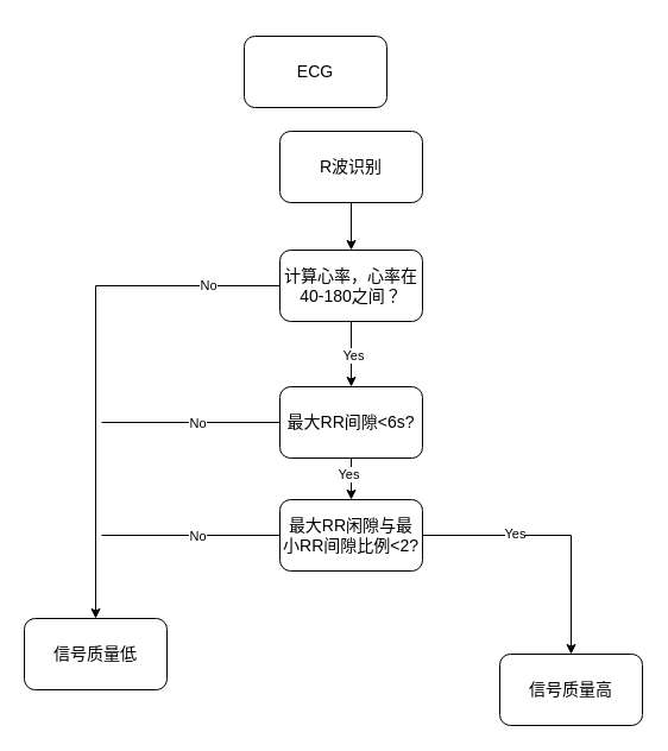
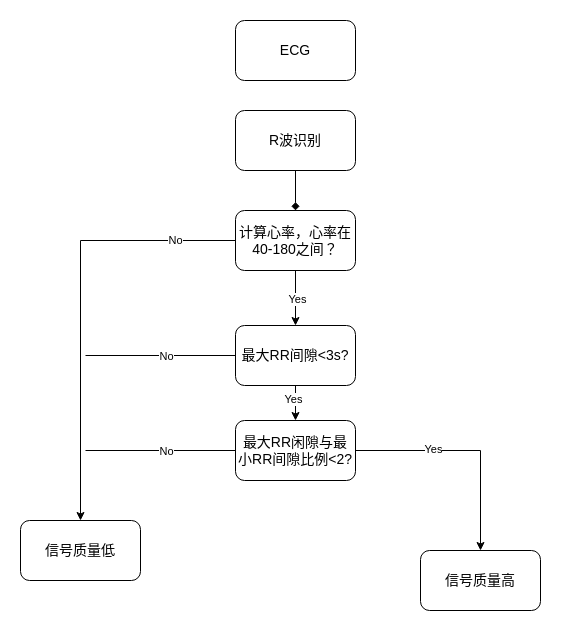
  <mxCell id="0" />
  <mxCell id="1" parent="0" />
- <mxCell id="2" value="&lt;font style=&quot;font-size: 14px&quot;&gt;ECG&lt;/font&gt;" style="rounded=1;whiteSpace=wrap;html=1;" vertex="1" parent="1"><mxGeometry x="205" y="30" width="120" height="60" as="geometry" /></mxCell>
- <mxCell id="3" value="" style="edgeStyle=orthogonalEdgeStyle;rounded=0;orthogonalLoop=1;jettySize=auto;html=1;" edge="1" parent="1" source="4" target="9"><mxGeometry relative="1" as="geometry" /></mxCell>
+ <mxCell id="2" value="&lt;font style=&quot;font-size: 14px&quot;&gt;ECG&lt;/font&gt;" style="rounded=1;whiteSpace=wrap;html=1;" vertex="1" parent="1"><mxGeometry x="235" y="20" width="120" height="60" as="geometry" /></mxCell>
+ <mxCell id="3" value="" style="edgeStyle=orthogonalEdgeStyle;rounded=0;orthogonalLoop=1;jettySize=auto;html=1;endArrow=diamond;" edge="1" parent="1" source="4" target="9"><mxGeometry relative="1" as="geometry" /></mxCell>
  <mxCell id="4" value="&lt;font style=&quot;font-size: 14px&quot;&gt;R波识别&lt;/font&gt;" style="whiteSpace=wrap;html=1;rounded=1;" vertex="1" parent="1"><mxGeometry x="235" y="110" width="120" height="60" as="geometry" /></mxCell>
  <mxCell id="5" value="" style="edgeStyle=orthogonalEdgeStyle;rounded=0;orthogonalLoop=1;jettySize=auto;html=1;" edge="1" parent="1" source="9" target="12"><mxGeometry relative="1" as="geometry" /></mxCell>
  <mxCell id="6" value="Yes" style="edgeLabel;html=1;align=center;verticalAlign=middle;resizable=0;points=[];" vertex="1" connectable="0" parent="5"><mxGeometry x="0.025" y="1" relative="1" as="geometry"><mxPoint as="offset" /></mxGeometry></mxCell>
  <mxCell id="7" value="" style="edgeStyle=orthogonalEdgeStyle;rounded=0;orthogonalLoop=1;jettySize=auto;html=1;" edge="1" parent="1" source="9" target="13"><mxGeometry relative="1" as="geometry" /></mxCell>
  <mxCell id="8" value="No" style="edgeLabel;html=1;align=center;verticalAlign=middle;resizable=0;points=[];" vertex="1" connectable="0" parent="7"><mxGeometry x="-0.721" y="-1" relative="1" as="geometry"><mxPoint as="offset" /></mxGeometry></mxCell>
  <mxCell id="9" value="&lt;font style=&quot;font-size: 14px&quot;&gt;计算心率，心率在40-180之间？&lt;/font&gt;" style="whiteSpace=wrap;html=1;rounded=1;" vertex="1" parent="1"><mxGeometry x="235" y="210" width="120" height="60" as="geometry" /></mxCell>
  <mxCell id="10" value="" style="edgeStyle=orthogonalEdgeStyle;rounded=0;orthogonalLoop=1;jettySize=auto;html=1;" edge="1" parent="1" source="12" target="18"><mxGeometry relative="1" as="geometry" /></mxCell>
  <mxCell id="11" value="Yes" style="edgeLabel;html=1;align=center;verticalAlign=middle;resizable=0;points=[];" vertex="1" connectable="0" parent="10"><mxGeometry x="0.111" y="4" relative="1" as="geometry"><mxPoint x="-7" y="-2" as="offset" /></mxGeometry></mxCell>
- <mxCell id="12" value="&lt;font style=&quot;font-size: 14px&quot;&gt;最大RR间隙&amp;lt;6s?&lt;/font&gt;" style="whiteSpace=wrap;html=1;rounded=1;" vertex="1" parent="1"><mxGeometry x="235" y="325" width="120" height="60" as="geometry" /></mxCell>
+ <mxCell id="12" value="&lt;font style=&quot;font-size: 14px&quot;&gt;最大RR间隙&amp;lt;3s?&lt;/font&gt;" style="whiteSpace=wrap;html=1;rounded=1;" vertex="1" parent="1"><mxGeometry x="235" y="325" width="120" height="60" as="geometry" /></mxCell>
  <mxCell id="13" value="&lt;font style=&quot;font-size: 14px&quot;&gt;信号质量低&lt;/font&gt;" style="whiteSpace=wrap;html=1;rounded=1;" vertex="1" parent="1"><mxGeometry x="20" y="520" width="120" height="60" as="geometry" /></mxCell>
  <mxCell id="14" value="" style="endArrow=none;html=1;" edge="1" parent="1"><mxGeometry width="50" height="50" relative="1" as="geometry"><mxPoint x="85" y="355" as="sourcePoint" /><mxPoint x="235" y="355" as="targetPoint" /></mxGeometry></mxCell>
  <mxCell id="15" value="No" style="edgeLabel;html=1;align=center;verticalAlign=middle;resizable=0;points=[];" vertex="1" connectable="0" parent="14"><mxGeometry x="0.333" relative="1" as="geometry"><mxPoint x="-20" as="offset" /></mxGeometry></mxCell>
  <mxCell id="16" value="" style="edgeStyle=orthogonalEdgeStyle;rounded=0;orthogonalLoop=1;jettySize=auto;html=1;" edge="1" parent="1" source="18" target="21"><mxGeometry relative="1" as="geometry" /></mxCell>
  <mxCell id="17" value="Yes" style="edgeLabel;html=1;align=center;verticalAlign=middle;resizable=0;points=[];" vertex="1" connectable="0" parent="16"><mxGeometry x="-0.316" y="2" relative="1" as="geometry"><mxPoint as="offset" /></mxGeometry></mxCell>
  <mxCell id="18" value="&lt;font style=&quot;font-size: 14px&quot;&gt;最大RR闲隙与最小RR间隙比例&amp;lt;2?&lt;/font&gt;" style="whiteSpace=wrap;html=1;rounded=1;" vertex="1" parent="1"><mxGeometry x="235" y="420" width="120" height="60" as="geometry" /></mxCell>
  <mxCell id="19" value="" style="endArrow=none;html=1;" edge="1" parent="1"><mxGeometry width="50" height="50" relative="1" as="geometry"><mxPoint x="85" y="450" as="sourcePoint" /><mxPoint x="235" y="450" as="targetPoint" /></mxGeometry></mxCell>
  <mxCell id="20" value="No" style="edgeLabel;html=1;align=center;verticalAlign=middle;resizable=0;points=[];" vertex="1" connectable="0" parent="19"><mxGeometry y="1" relative="1" as="geometry"><mxPoint x="5" y="1" as="offset" /></mxGeometry></mxCell>
  <mxCell id="21" value="&lt;font style=&quot;font-size: 14px&quot;&gt;信号质量高&lt;/font&gt;" style="whiteSpace=wrap;html=1;rounded=1;" vertex="1" parent="1"><mxGeometry x="420" y="550" width="120" height="60" as="geometry" /></mxCell>
